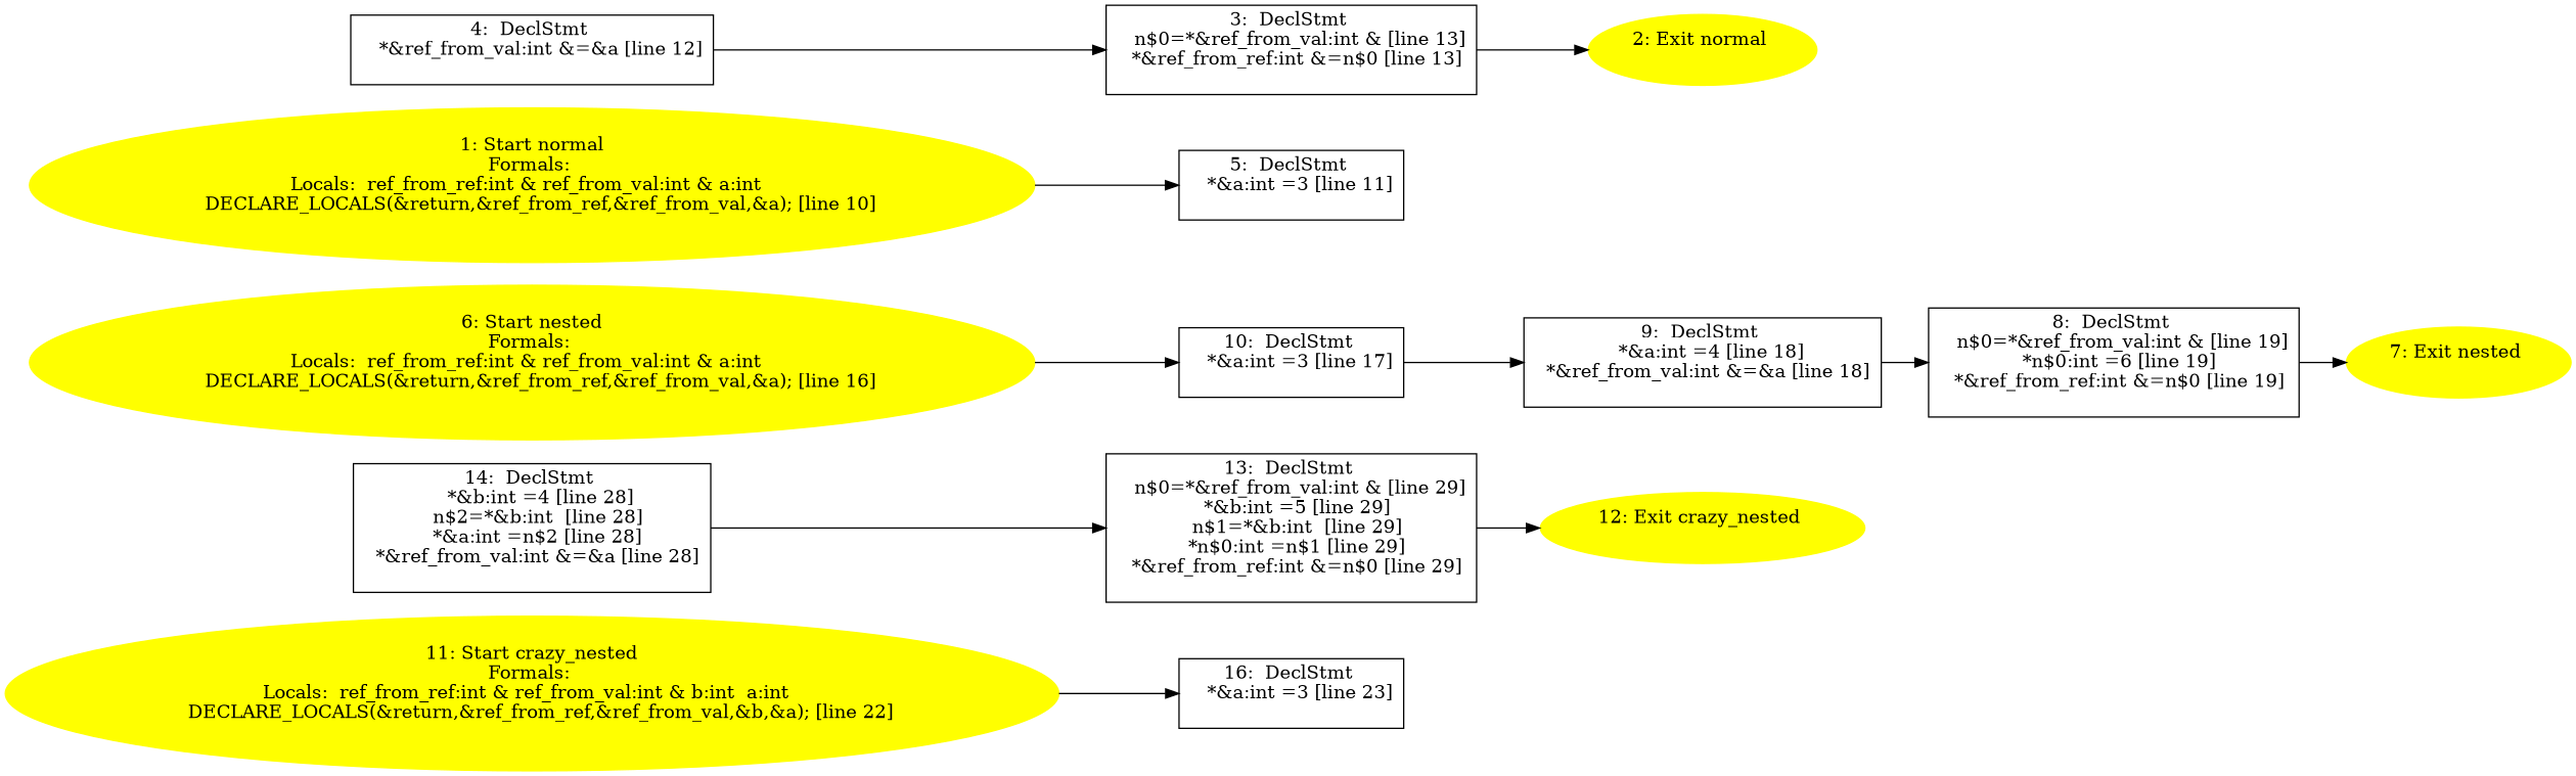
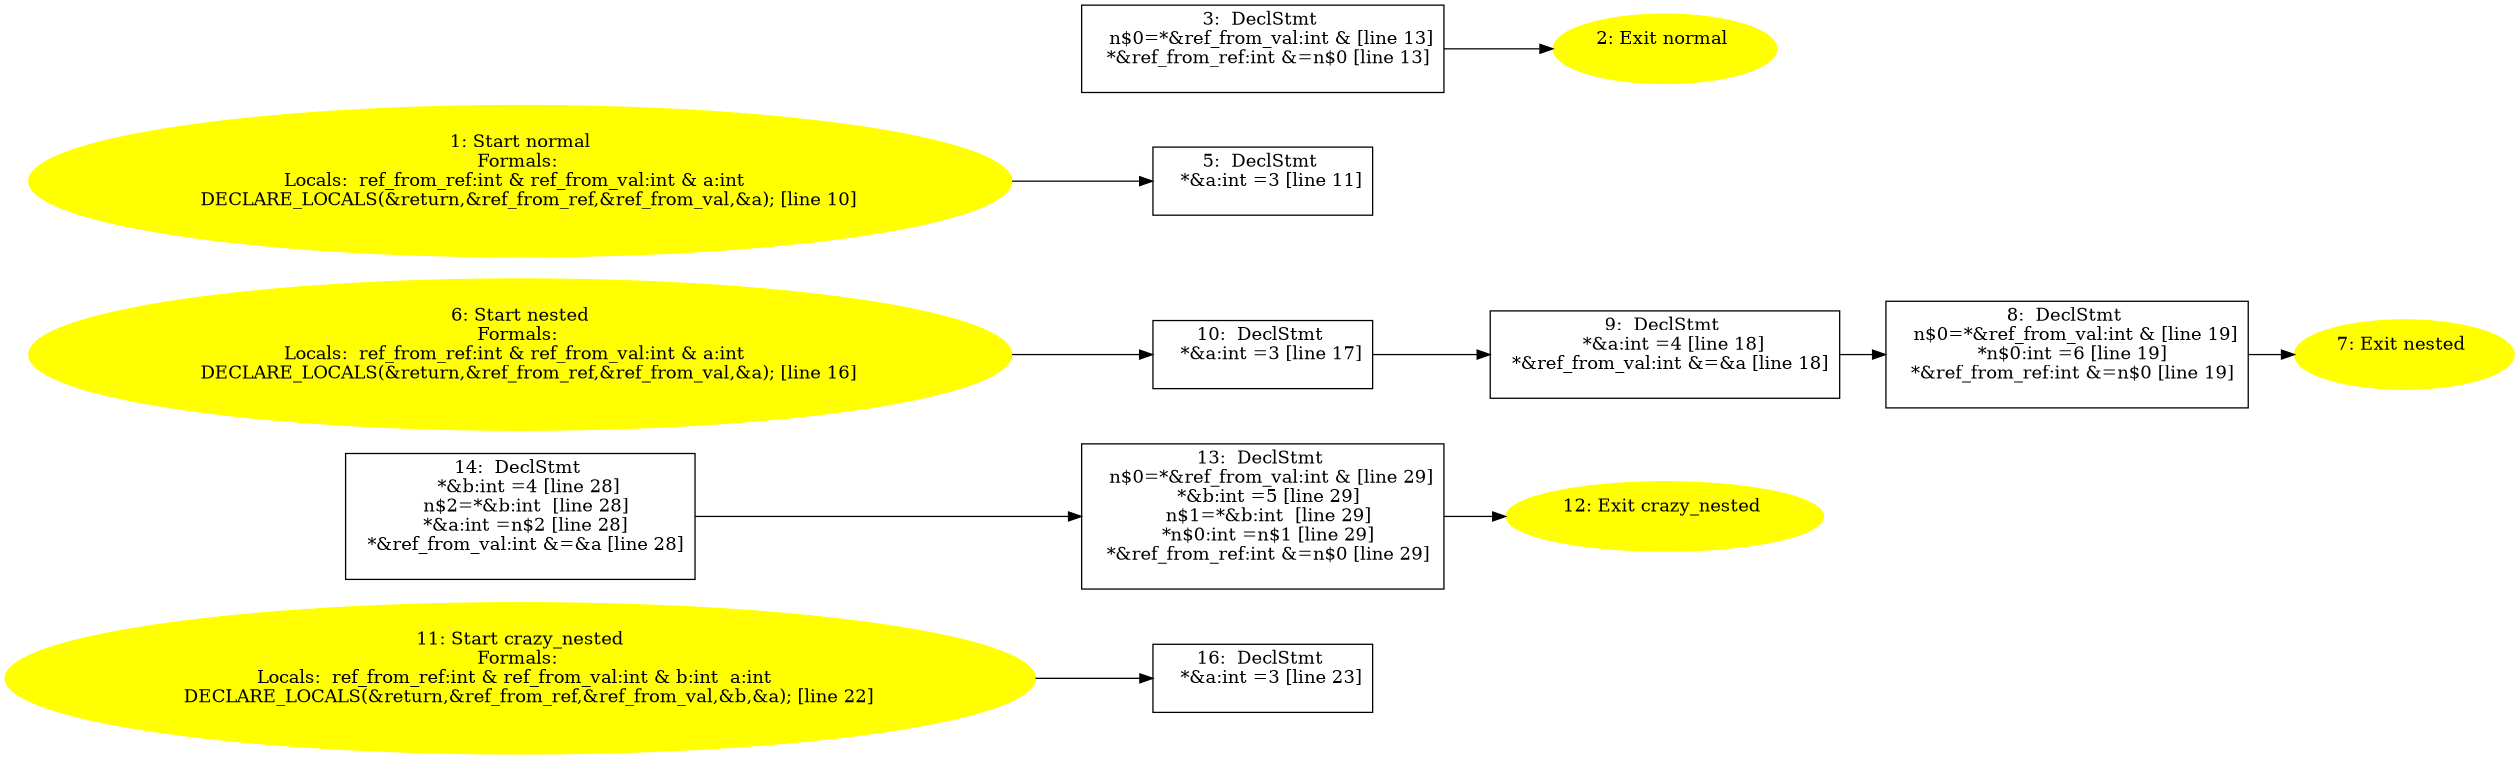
  digraph {
    rankdir=LR
    node [shape=box]
    n1 [label="16:  DeclStmt \n   *&a:int =3 [line 23]\n "]
    n2 [label="14:  DeclStmt \n   *&b:int =4 [line 28]\n  n$2=*&b:int  [line 28]\n  *&a:int =n$2 [line 28]\n  *&ref_from_val:int &=&a [line 28]\n "]
    n3 [label="13:  DeclStmt \n   n$0=*&ref_from_val:int & [line 29]\n  *&b:int =5 [line 29]\n  n$1=*&b:int  [line 29]\n  *n$0:int =n$1 [line 29]\n  *&ref_from_ref:int &=n$0 [line 29]\n "]
    n4 [color=yellow label="12: Exit crazy_nested \n  " style=filled shape=""]
    n5 [color=yellow label="11: Start crazy_nested\nFormals: \nLocals:  ref_from_ref:int & ref_from_val:int & b:int  a:int  \n   DECLARE_LOCALS(&return,&ref_from_ref,&ref_from_val,&b,&a); [line 22]\n " style=filled shape=""]
    n6 [label="10:  DeclStmt \n   *&a:int =3 [line 17]\n "]
    n7 [label="9:  DeclStmt \n   *&a:int =4 [line 18]\n  *&ref_from_val:int &=&a [line 18]\n "]
    n8 [label="8:  DeclStmt \n   n$0=*&ref_from_val:int & [line 19]\n  *n$0:int =6 [line 19]\n  *&ref_from_ref:int &=n$0 [line 19]\n "]
    n9 [color=yellow label="7: Exit nested \n  " style=filled shape=""]
    n10 [color=yellow label="6: Start nested\nFormals: \nLocals:  ref_from_ref:int & ref_from_val:int & a:int  \n   DECLARE_LOCALS(&return,&ref_from_ref,&ref_from_val,&a); [line 16]\n " style=filled shape=""]
    n11 [label="5:  DeclStmt \n   *&a:int =3 [line 11]\n "]
-   n12 [label="4:  DeclStmt \n   *&ref_from_val:int &=&a [line 12]\n "]
    n13 [label="3:  DeclStmt \n   n$0=*&ref_from_val:int & [line 13]\n  *&ref_from_ref:int &=n$0 [line 13]\n "]
    n14 [color=yellow label="2: Exit normal \n  " style=filled shape=""]
    n15 [color=yellow label="1: Start normal\nFormals: \nLocals:  ref_from_ref:int & ref_from_val:int & a:int  \n   DECLARE_LOCALS(&return,&ref_from_ref,&ref_from_val,&a); [line 10]\n " style=filled shape=""]
    n2 -> n3
    n3 -> n4
    n5 -> n1
    n6 -> n7
    n7 -> n8
    n8 -> n9
    n10 -> n6
-   n12 -> n13
    n13 -> n14
    n15 -> n11
  }
